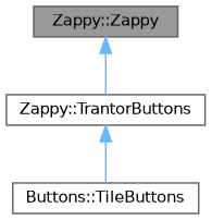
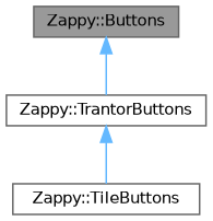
  digraph {
    node [color=gray40 fillcolor=white fontname=Helvetica fontsize=10 shape=box style=filled]
    edge [color=steelblue1 dir=back fontname=Helvetica fontsize=10 labelfontname=Helvetica labelfontsize=10 style=solid]
-   n1 [fillcolor=grey60 fontcolor=black height=0.2 label="Zappy::Zappy" width=0.4]
+   n1 [fillcolor=grey60 fontcolor=black height=0.2 label="Zappy::Buttons" width=0.4]
    n2 [height=0.2 label="Zappy::TrantorButtons" width=0.4]
-   n3 [height=0.2 label="Buttons::TileButtons" width=0.4]
+   n3 [height=0.2 label="Zappy::TileButtons" width=0.4]
    n1 -> n2
    n2 -> n3
  }
